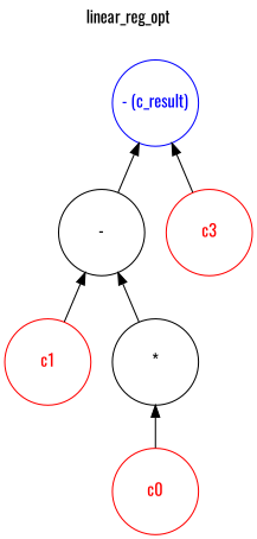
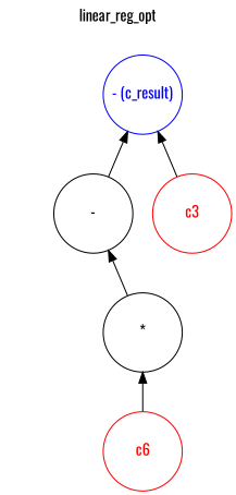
  digraph {
    fontname=Oswald
    label=linear_reg_opt
    labelloc=t
    node [color=red fontcolor=red fontname=Oswald margin=0 shape=circle style=solid]
    edge [dir=back fontname=Oswald]
-   n1 [label=c1 width=1]
-   n2 [label=c0 width=1]
+   n2 [label=c6 width=1]
    n3 [color=black fontcolor=black label="*" width=1]
    n4 [color=black fontcolor=black label="-" width=1]
    n5 [label=c3 width=1]
    n6 [color=blue fontcolor=blue label="- (c_result)" width=1]
    n3 -> n2
-   n4 -> n1
    n4 -> n3
    n6 -> n4
    n6 -> n5
  }
